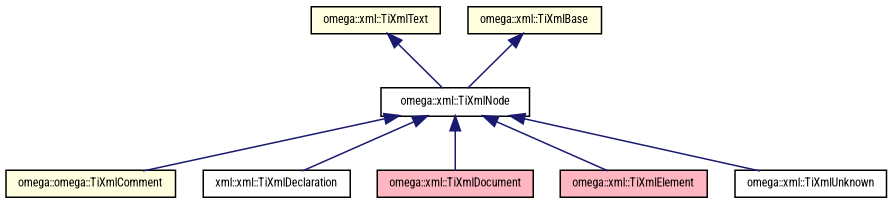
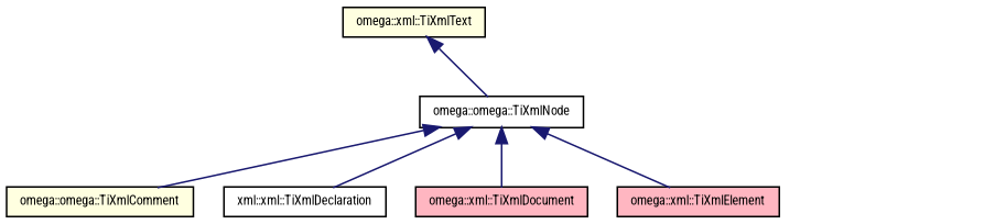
  digraph {
    fontname="Roboto Condensed"
    rankdir=TB
    node [color=black fillcolor=white fontname="Roboto Condensed" fontsize=8 shape=record style=filled]
    edge [color=midnightblue dir=back fontname="Roboto Condensed" fontsize=8 labelfontname="FreeSans.ttf" labelfontsize=8 style=solid]
-   n1 [fontcolor=black height=0.2 label="omega::xml::TiXmlNode" width=0.4]
+   n1 [fontcolor=black height=0.2 label="omega::omega::TiXmlNode" width=0.4]
    n2 [fillcolor=lightyellow height=0.2 label="omega::omega::TiXmlComment" width=0.4]
    n3 [height=0.2 label="xml::xml::TiXmlDeclaration" width=0.4]
    n4 [fillcolor=lightpink height=0.2 label="omega::xml::TiXmlDocument" width=0.4]
    n5 [fillcolor=lightpink height=0.2 label="omega::xml::TiXmlElement" width=0.4]
-   n6 [height=0.2 label="omega::xml::TiXmlUnknown" width=0.4]
    n7 [fillcolor=lightyellow height=0.2 label="omega::xml::TiXmlText" width=0.4]
-   n8 [fillcolor=lightyellow height=0.2 label="omega::xml::TiXmlBase" width=0.4]
    n1 -> n2
    n1 -> n3
    n1 -> n4
    n1 -> n5
-   n1 -> n6
    n7 -> n1
-   n8 -> n1
  }
